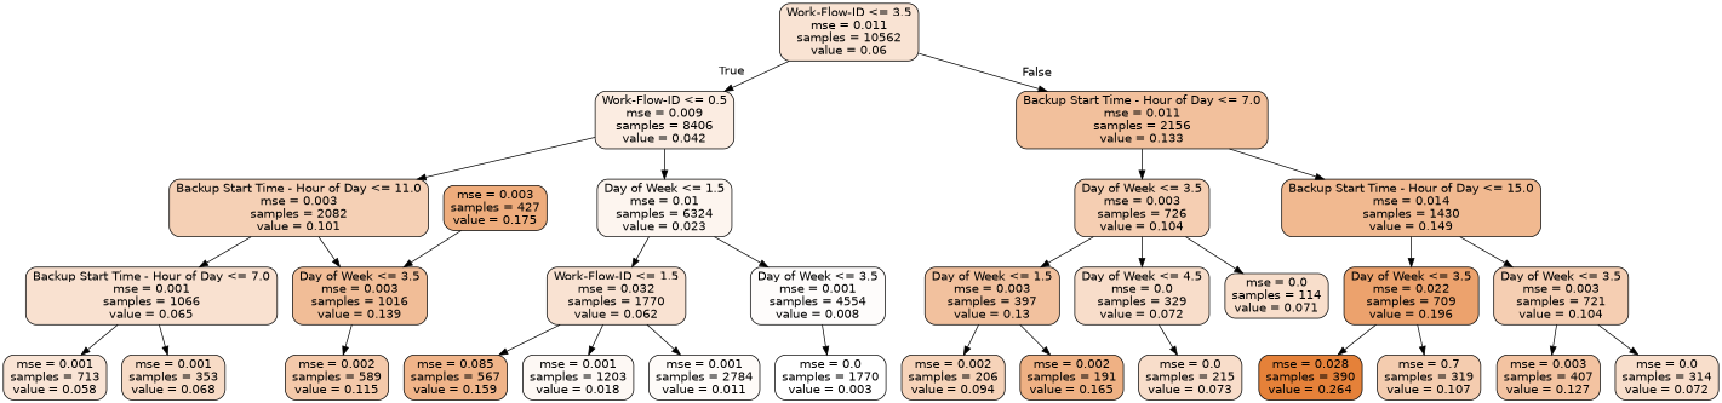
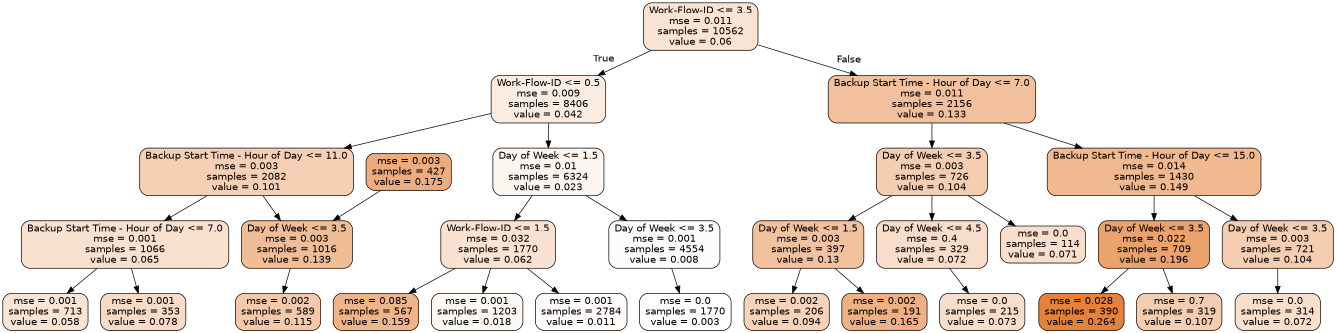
  digraph {
    node [color=black fillcolor="#e5813962" fontname=helvetica shape=box style="filled, rounded"]
    edge [fontname=helvetica]
    n1 [fillcolor="#e5813938" label="Work-Flow-ID <= 3.5\nmse = 0.011\nsamples = 10562\nvalue = 0.06"]
    n2 [fillcolor="#e5813926" label="Work-Flow-ID <= 0.5\nmse = 0.009\nsamples = 8406\nvalue = 0.042"]
    n3 [fillcolor="#e581397f" label="Backup Start Time - Hour of Day <= 7.0\nmse = 0.011\nsamples = 2156\nvalue = 0.133"]
    n4 [fillcolor="#e581395f" label="Backup Start Time - Hour of Day <= 11.0\nmse = 0.003\nsamples = 2082\nvalue = 0.101"]
    n5 [fillcolor="#e5813914" label="Day of Week <= 1.5\nmse = 0.01\nsamples = 6324\nvalue = 0.023"]
    n6 [label="Day of Week <= 3.5\nmse = 0.003\nsamples = 726\nvalue = 0.104"]
    n7 [fillcolor="#e581398e" label="Backup Start Time - Hour of Day <= 15.0\nmse = 0.014\nsamples = 1430\nvalue = 0.149"]
    n8 [fillcolor="#e581393c" label="Backup Start Time - Hour of Day <= 7.0\nmse = 0.001\nsamples = 1066\nvalue = 0.065"]
    n9 [fillcolor="#e5813985" label="Day of Week <= 3.5\nmse = 0.003\nsamples = 1016\nvalue = 0.139"]
    n10 [fillcolor="#e5813939" label="Work-Flow-ID <= 1.5\nmse = 0.032\nsamples = 1770\nvalue = 0.062"]
    n11 [fillcolor="#e5813905" label="Day of Week <= 3.5\nmse = 0.001\nsamples = 4554\nvalue = 0.008"]
    n12 [fillcolor="#e5813936" label="mse = 0.001\nsamples = 713\nvalue = 0.058"]
-   n13 [fillcolor="#e5813949" label="mse = 0.001\nsamples = 353\nvalue = 0.068"]
+   n13 [fillcolor="#e5813949" label="mse = 0.001\nsamples = 353\nvalue = 0.078"]
    n14 [fillcolor="#e581396d" label="mse = 0.002\nsamples = 589\nvalue = 0.115"]
    n15 [fillcolor="#e58139a8" label="mse = 0.003\nsamples = 427\nvalue = 0.175"]
    n16 [fillcolor="#e5813998" label="mse = 0.085\nsamples = 567\nvalue = 0.159"]
    n17 [fillcolor="#e581390e" label="mse = 0.001\nsamples = 1203\nvalue = 0.018"]
    n18 [fillcolor="#e5813908" label="mse = 0.001\nsamples = 2784\nvalue = 0.011"]
    n19 [fillcolor="#e5813900" label="mse = 0.0\nsamples = 1770\nvalue = 0.003"]
    n20 [fillcolor="#e581397c" label="Day of Week <= 1.5\nmse = 0.003\nsamples = 397\nvalue = 0.13"]
-   n21 [fillcolor="#e5813944" label="Day of Week <= 4.5\nmse = 0.0\nsamples = 329\nvalue = 0.072"]
+   n21 [fillcolor="#e5813944" label="Day of Week <= 4.5\nmse = 0.4\nsamples = 329\nvalue = 0.072"]
    n22 [fillcolor="#e5813942" label="mse = 0.0\nsamples = 114\nvalue = 0.071"]
    n23 [fillcolor="#e58139bc" label="Day of Week <= 3.5\nmse = 0.022\nsamples = 709\nvalue = 0.196"]
    n24 [label="Day of Week <= 3.5\nmse = 0.003\nsamples = 721\nvalue = 0.104"]
    n25 [fillcolor="#e5813959" label="mse = 0.002\nsamples = 206\nvalue = 0.094"]
    n26 [fillcolor="#e581399e" label="mse = 0.002\nsamples = 191\nvalue = 0.165"]
    n27 [fillcolor="#e5813944" label="mse = 0.0\nsamples = 215\nvalue = 0.073"]
    n28 [fillcolor="#e58139ff" label="mse = 0.028\nsamples = 390\nvalue = 0.264"]
    n29 [fillcolor="#e5813966" label="mse = 0.7\nsamples = 319\nvalue = 0.107"]
-   n30 [fillcolor="#e5813979" label="mse = 0.003\nsamples = 407\nvalue = 0.127"]
    n31 [fillcolor="#e5813943" label="mse = 0.0\nsamples = 314\nvalue = 0.072"]
    n1 -> n2 [headlabel=True labelangle=45 labeldistance=2.5]
    n1 -> n3 [headlabel=False labelangle=-45 labeldistance=2.5]
    n2 -> n4
    n2 -> n5
    n3 -> n6
    n3 -> n7
    n4 -> n8
    n4 -> n9
    n5 -> n10
    n5 -> n11
    n6 -> n20
    n6 -> n21
    n6 -> n22
    n7 -> n23
    n7 -> n24
    n8 -> n12
    n8 -> n13
    n9 -> n14
    n10 -> n16
    n10 -> n17
    n10 -> n18
    n11 -> n19
    n15 -> n9
    n20 -> n25
    n20 -> n26
    n21 -> n27
    n23 -> n28
    n23 -> n29
-   n24 -> n30
    n24 -> n31
  }
